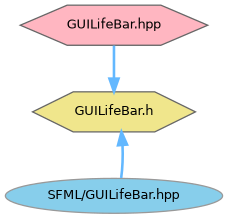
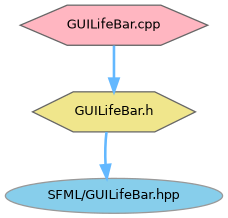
  digraph {
    node [fontname=Helvetica fontsize=10 shape=hexagon style=filled]
    edge [color=steelblue1 fontname=Helvetica fontsize=10 labelfontname=Helvetica labelfontsize=10 style=bold]
-   n1 [color=gray40 fillcolor=lightpink fontcolor=black height=0.2 label="GUILifeBar.hpp" width=0.4]
+   n1 [color=gray40 fillcolor=lightpink fontcolor=black height=0.2 label="GUILifeBar.cpp" width=0.4]
    n2 [color=grey40 fillcolor=khaki height=0.2 label="GUILifeBar.h" width=0.4]
    n3 [color=grey60 fillcolor=skyblue height=0.2 label="SFML/GUILifeBar.hpp" shape=ellipse width=0.4]
    n1 -> n2
-   n3 -> n2
+   n2 -> n3
  }
